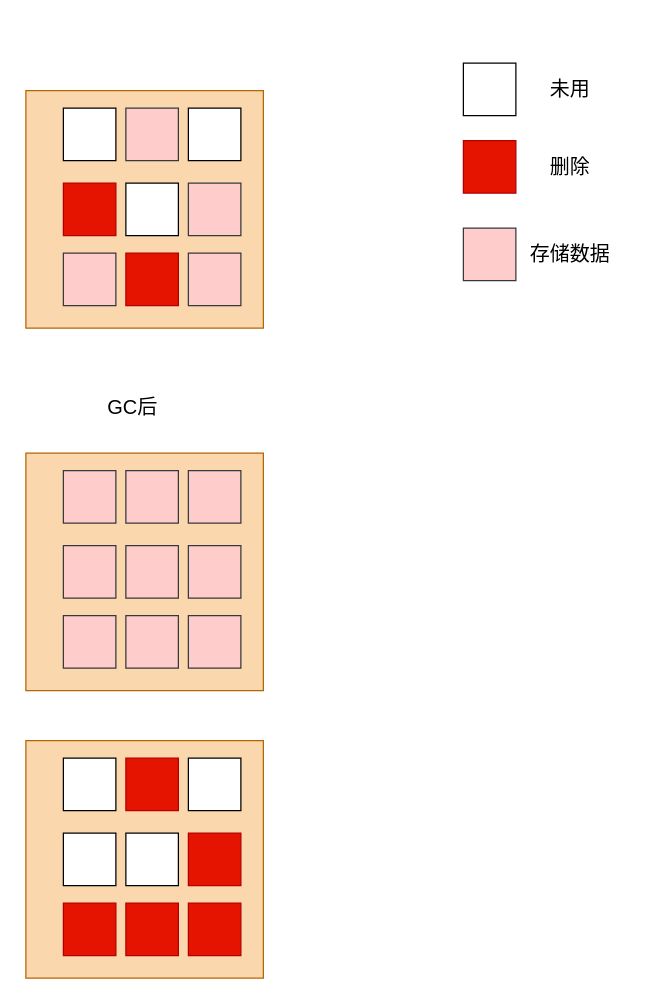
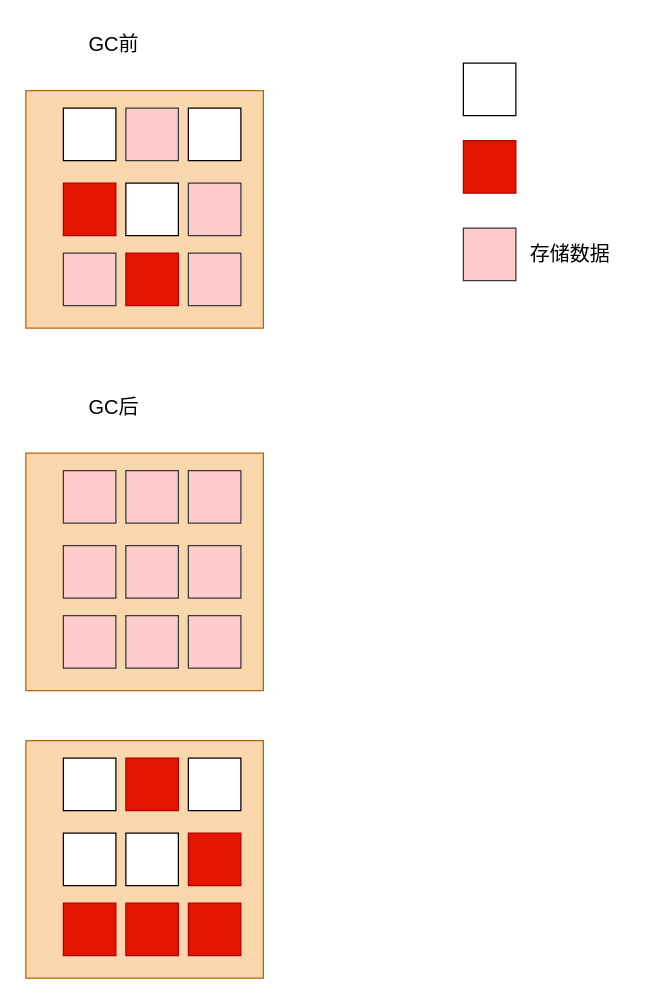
  <mxCell id="0" />
  <mxCell id="1" parent="0" />
  <mxCell id="2" value="" style="whiteSpace=wrap;html=1;aspect=fixed;fontSize=16;fillColor=#fad7ac;strokeColor=#b46504;" vertex="1" parent="1"><mxGeometry x="20" y="72" width="190" height="190" as="geometry" /></mxCell>
+ <mxCell id="3" value="GC前" style="text;html=1;align=center;verticalAlign=middle;resizable=0;points=[];autosize=1;strokeColor=none;fillColor=none;fontSize=16;" vertex="1" parent="1"><mxGeometry x="60" y="20" width="60" height="30" as="geometry" /></mxCell>
  <mxCell id="4" value="" style="whiteSpace=wrap;html=1;aspect=fixed;fontSize=16;" vertex="1" parent="1"><mxGeometry x="370" y="50" width="42" height="42" as="geometry" /></mxCell>
- <mxCell id="5" value="未用" style="text;html=1;align=center;verticalAlign=middle;resizable=0;points=[];autosize=1;strokeColor=none;fillColor=none;fontSize=16;" vertex="1" parent="1"><mxGeometry x="425" y="56" width="60" height="30" as="geometry" /></mxCell>
  <mxCell id="6" value="" style="whiteSpace=wrap;html=1;aspect=fixed;fillColor=#e51400;fontColor=#ffffff;strokeColor=#B20000;fontSize=16;" vertex="1" parent="1"><mxGeometry x="370" y="112" width="42" height="42" as="geometry" /></mxCell>
  <mxCell id="7" value="" style="whiteSpace=wrap;html=1;aspect=fixed;fillColor=#ffcccc;strokeColor=#36393d;fontSize=16;" vertex="1" parent="1"><mxGeometry x="370" y="182" width="42" height="42" as="geometry" /></mxCell>
- <mxCell id="8" value="删除" style="text;html=1;align=center;verticalAlign=middle;resizable=0;points=[];autosize=1;strokeColor=none;fillColor=none;fontSize=16;" vertex="1" parent="1"><mxGeometry x="425" y="118" width="60" height="30" as="geometry" /></mxCell>
  <mxCell id="9" value="存储数据" style="text;html=1;align=center;verticalAlign=middle;resizable=0;points=[];autosize=1;strokeColor=none;fillColor=none;fontSize=16;" vertex="1" parent="1"><mxGeometry x="410" y="188" width="90" height="30" as="geometry" /></mxCell>
  <mxCell id="10" value="" style="whiteSpace=wrap;html=1;aspect=fixed;fontSize=16;" vertex="1" parent="1"><mxGeometry x="50" y="86" width="42" height="42" as="geometry" /></mxCell>
  <mxCell id="11" value="" style="whiteSpace=wrap;html=1;aspect=fixed;fillColor=#ffcccc;strokeColor=#36393d;fontSize=16;" vertex="1" parent="1"><mxGeometry x="100" y="86" width="42" height="42" as="geometry" /></mxCell>
  <mxCell id="12" value="" style="whiteSpace=wrap;html=1;aspect=fixed;fontSize=16;" vertex="1" parent="1"><mxGeometry x="150" y="86" width="42" height="42" as="geometry" /></mxCell>
  <mxCell id="13" value="" style="whiteSpace=wrap;html=1;aspect=fixed;fillColor=#e51400;fontColor=#ffffff;strokeColor=#B20000;fontSize=16;" vertex="1" parent="1"><mxGeometry x="50" y="146" width="42" height="42" as="geometry" /></mxCell>
  <mxCell id="14" value="" style="whiteSpace=wrap;html=1;aspect=fixed;fontSize=16;" vertex="1" parent="1"><mxGeometry x="100" y="146" width="42" height="42" as="geometry" /></mxCell>
  <mxCell id="15" value="" style="whiteSpace=wrap;html=1;aspect=fixed;fillColor=#ffcccc;strokeColor=#36393d;fontSize=16;" vertex="1" parent="1"><mxGeometry x="150" y="146" width="42" height="42" as="geometry" /></mxCell>
  <mxCell id="16" value="" style="whiteSpace=wrap;html=1;aspect=fixed;fillColor=#ffcccc;strokeColor=#36393d;fontSize=16;" vertex="1" parent="1"><mxGeometry x="150" y="202" width="42" height="42" as="geometry" /></mxCell>
  <mxCell id="17" value="" style="whiteSpace=wrap;html=1;aspect=fixed;fillColor=#ffcccc;strokeColor=#36393d;fontSize=16;" vertex="1" parent="1"><mxGeometry x="50" y="202" width="42" height="42" as="geometry" /></mxCell>
  <mxCell id="18" value="" style="whiteSpace=wrap;html=1;aspect=fixed;fillColor=#e51400;fontColor=#ffffff;strokeColor=#B20000;fontSize=16;" vertex="1" parent="1"><mxGeometry x="100" y="202" width="42" height="42" as="geometry" /></mxCell>
- <mxCell id="19" value="GC后" style="text;html=1;align=center;verticalAlign=middle;resizable=0;points=[];autosize=1;strokeColor=none;fillColor=none;fontSize=16;" vertex="1" parent="1"><mxGeometry x="75" y="310" width="60" height="30" as="geometry" /></mxCell>
+ <mxCell id="19" value="GC后" style="text;html=1;align=center;verticalAlign=middle;resizable=0;points=[];autosize=1;strokeColor=none;fillColor=none;fontSize=16;" vertex="1" parent="1"><mxGeometry x="60" y="310" width="60" height="30" as="geometry" /></mxCell>
  <mxCell id="20" value="" style="whiteSpace=wrap;html=1;aspect=fixed;fontSize=16;fillColor=#fad7ac;strokeColor=#b46504;" vertex="1" parent="1"><mxGeometry x="20" y="362" width="190" height="190" as="geometry" /></mxCell>
  <mxCell id="21" value="" style="whiteSpace=wrap;html=1;aspect=fixed;fillColor=#ffcccc;strokeColor=#36393d;fontSize=16;" vertex="1" parent="1"><mxGeometry x="50" y="376" width="42" height="42" as="geometry" /></mxCell>
  <mxCell id="22" value="" style="whiteSpace=wrap;html=1;aspect=fixed;fillColor=#ffcccc;strokeColor=#36393d;fontSize=16;" vertex="1" parent="1"><mxGeometry x="100" y="376" width="42" height="42" as="geometry" /></mxCell>
  <mxCell id="23" value="" style="whiteSpace=wrap;html=1;aspect=fixed;fillColor=#ffcccc;strokeColor=#36393d;fontSize=16;" vertex="1" parent="1"><mxGeometry x="150" y="376" width="42" height="42" as="geometry" /></mxCell>
  <mxCell id="24" value="" style="whiteSpace=wrap;html=1;aspect=fixed;fillColor=#ffcccc;strokeColor=#36393d;fontSize=16;" vertex="1" parent="1"><mxGeometry x="50" y="436" width="42" height="42" as="geometry" /></mxCell>
  <mxCell id="25" value="" style="whiteSpace=wrap;html=1;aspect=fixed;fillColor=#ffcccc;strokeColor=#36393d;fontSize=16;" vertex="1" parent="1"><mxGeometry x="100" y="436" width="42" height="42" as="geometry" /></mxCell>
  <mxCell id="26" value="" style="whiteSpace=wrap;html=1;aspect=fixed;fillColor=#ffcccc;strokeColor=#36393d;fontSize=16;" vertex="1" parent="1"><mxGeometry x="150" y="436" width="42" height="42" as="geometry" /></mxCell>
  <mxCell id="27" value="" style="whiteSpace=wrap;html=1;aspect=fixed;fillColor=#ffcccc;strokeColor=#36393d;fontSize=16;" vertex="1" parent="1"><mxGeometry x="150" y="492" width="42" height="42" as="geometry" /></mxCell>
  <mxCell id="28" value="" style="whiteSpace=wrap;html=1;aspect=fixed;fillColor=#ffcccc;strokeColor=#36393d;fontSize=16;" vertex="1" parent="1"><mxGeometry x="50" y="492" width="42" height="42" as="geometry" /></mxCell>
  <mxCell id="29" value="" style="whiteSpace=wrap;html=1;aspect=fixed;fillColor=#ffcccc;strokeColor=#36393d;fontSize=16;" vertex="1" parent="1"><mxGeometry x="100" y="492" width="42" height="42" as="geometry" /></mxCell>
  <mxCell id="30" value="" style="whiteSpace=wrap;html=1;aspect=fixed;fontSize=16;fillColor=#fad7ac;strokeColor=#b46504;" vertex="1" parent="1"><mxGeometry x="20" y="592" width="190" height="190" as="geometry" /></mxCell>
  <mxCell id="31" value="" style="whiteSpace=wrap;html=1;aspect=fixed;fontSize=16;" vertex="1" parent="1"><mxGeometry x="50" y="606" width="42" height="42" as="geometry" /></mxCell>
  <mxCell id="32" value="" style="whiteSpace=wrap;html=1;aspect=fixed;fillColor=#e51400;strokeColor=#B20000;fontColor=#ffffff;fontSize=16;" vertex="1" parent="1"><mxGeometry x="100" y="606" width="42" height="42" as="geometry" /></mxCell>
  <mxCell id="33" value="" style="whiteSpace=wrap;html=1;aspect=fixed;fontSize=16;" vertex="1" parent="1"><mxGeometry x="150" y="606" width="42" height="42" as="geometry" /></mxCell>
  <mxCell id="34" value="" style="whiteSpace=wrap;html=1;aspect=fixed;fontSize=16;" vertex="1" parent="1"><mxGeometry x="50" y="666" width="42" height="42" as="geometry" /></mxCell>
  <mxCell id="35" value="" style="whiteSpace=wrap;html=1;aspect=fixed;fontSize=16;" vertex="1" parent="1"><mxGeometry x="100" y="666" width="42" height="42" as="geometry" /></mxCell>
  <mxCell id="36" value="" style="whiteSpace=wrap;html=1;aspect=fixed;fillColor=#e51400;strokeColor=#B20000;fontColor=#ffffff;fontSize=16;" vertex="1" parent="1"><mxGeometry x="150" y="666" width="42" height="42" as="geometry" /></mxCell>
  <mxCell id="37" value="" style="whiteSpace=wrap;html=1;aspect=fixed;fillColor=#e51400;strokeColor=#B20000;fontColor=#ffffff;fontSize=16;" vertex="1" parent="1"><mxGeometry x="150" y="722" width="42" height="42" as="geometry" /></mxCell>
  <mxCell id="38" value="" style="whiteSpace=wrap;html=1;aspect=fixed;fillColor=#e51400;strokeColor=#B20000;fontColor=#ffffff;fontSize=16;" vertex="1" parent="1"><mxGeometry x="50" y="722" width="42" height="42" as="geometry" /></mxCell>
  <mxCell id="39" value="" style="whiteSpace=wrap;html=1;aspect=fixed;fillColor=#e51400;fontColor=#ffffff;strokeColor=#B20000;fontSize=16;" vertex="1" parent="1"><mxGeometry x="100" y="722" width="42" height="42" as="geometry" /></mxCell>
